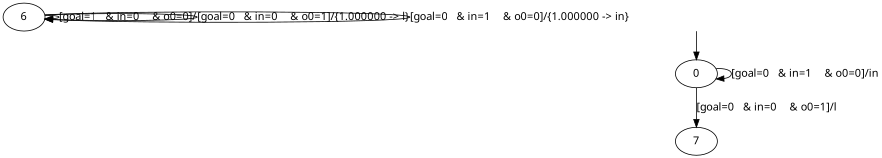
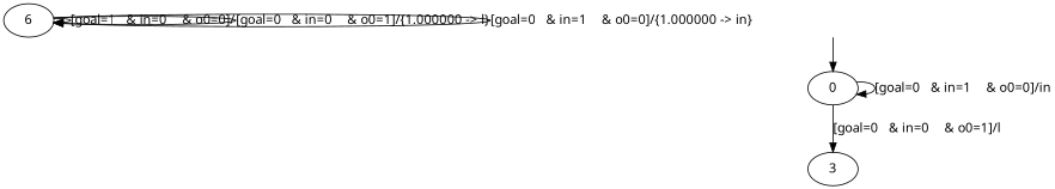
  digraph {
    fontname="Noto Sans"
    node [fontname="Noto Sans"]
    edge [fontname="Noto Sans"]
    6
    0
-   3 [label=7]
+   3
    __init [style=invis width=0]
    6 -> 6 [label="[goal=1	& in=0	& o0=0]/"]
    6 -> 6 [label="[goal=0	& in=0	& o0=1]/{1.000000 -> l}"]
    6 -> 6 [label="[goal=0	& in=1	& o0=0]/{1.000000 -> in}"]
    0 -> 0 [label="[goal=0	& in=1	& o0=0]/in"]
    0 -> 3 [label="[goal=0	& in=0	& o0=1]/l"]
    __init -> 0
  }
